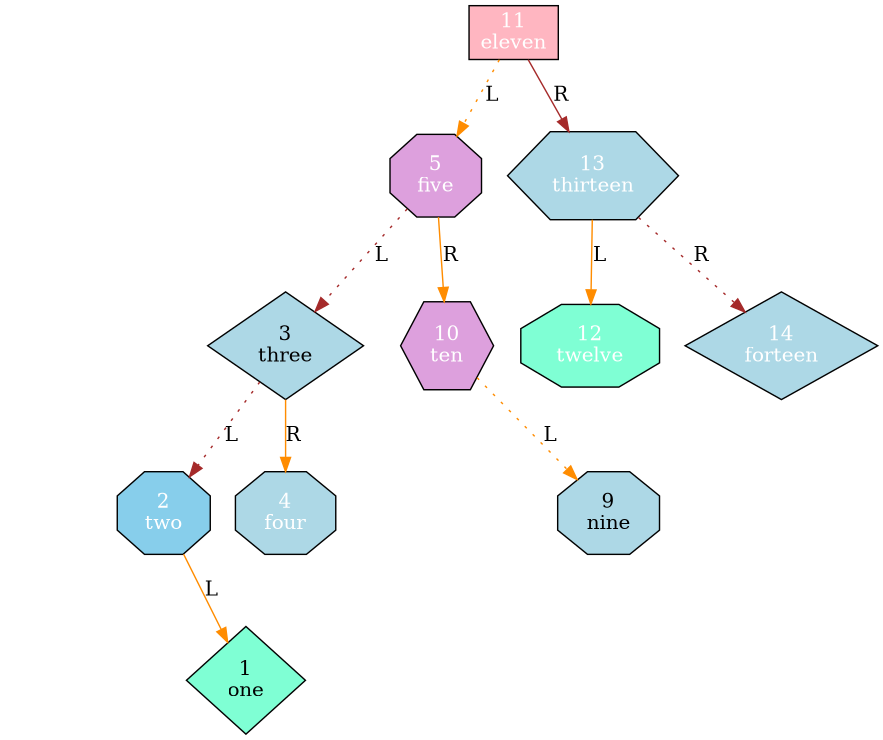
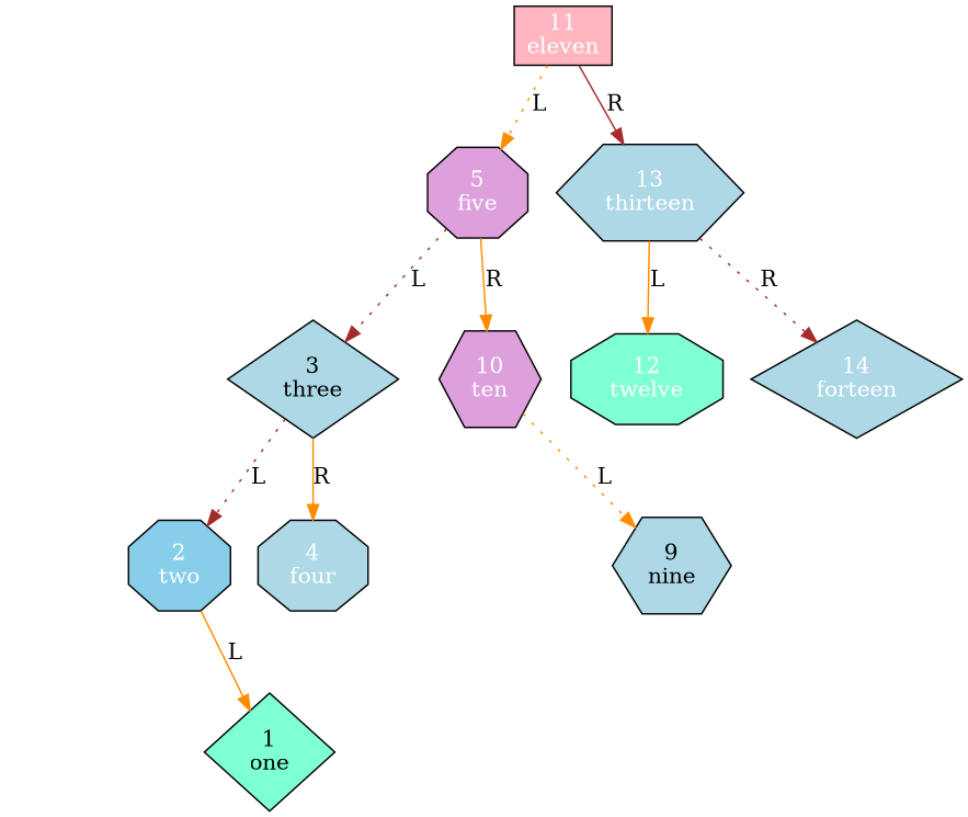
  digraph {
    node [fillcolor=lightblue fontcolor=white style=filled shape=octagon]
    edge [taildir=sw color=darkorange style=dotted]
    n1 [fillcolor=lightpink label="11\neleven" shape=box]
    n2 [fillcolor=plum label="5\nfive"]
    n3 [label="13\nthirteen" shape=hexagon]
    n4 [fontcolor=black label="3\nthree" shape=diamond]
    n5 [fillcolor=plum label="10\nten" shape=hexagon]
    n6 [fillcolor=aquamarine label="12\ntwelve"]
    n7 [label="14\nforteen" shape=diamond]
    n8 [fillcolor=skyblue label="2\ntwo"]
    n9 [label="4\nfour"]
    node_10_R [style=invis fillcolor="" fontcolor="" shape=""]
-   n11 [fontcolor=black label="9\nnine"]
+   n11 [fontcolor=black label="9\nnine" shape=hexagon]
    node_2_R [style=invis fillcolor="" fontcolor="" shape=""]
    n13 [fillcolor=aquamarine fontcolor=black label="1\none" shape=diamond]
    n1 -> n2 [label=L]
    n1 -> n3 [label=R taildir=se color=brown style=solid]
    n2 -> n4 [label=L color=brown]
    n2 -> n5 [label=R taildir=se style=solid]
    n3 -> n6 [label=L style=solid]
    n3 -> n7 [label=R taildir=se color=brown]
    n4 -> n8 [label=L color=brown]
    n4 -> n9 [label=R taildir=se style=solid]
    n5 -> node_10_R [style=invis taildir="" color=""]
    n5 -> n11 [label=L]
    n8 -> node_2_R [style=invis taildir="" color=""]
    n8 -> n13 [label=L style=solid]
  }
